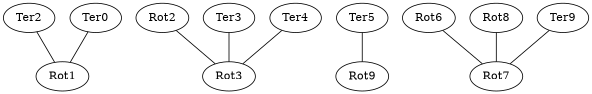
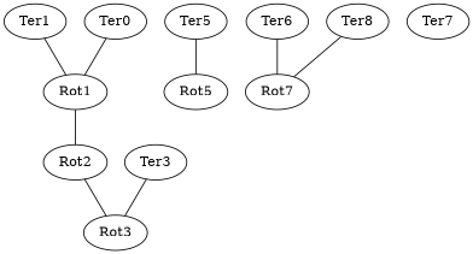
  strict graph {
-   Ter1 [label=Ter2]
+   Ter1
    Rot1
    Rot2
    Rot3
    n5 [label=Ter0]
    Ter3
-   Ter4
    Ter5
-   Rot5 [label=Rot9]
-   Rot6
+   Rot5
+   Rot6 [label=Ter6]
    Rot7
-   Ter8 [label=Rot8]
-   Ter9
+   Ter7
+   Ter8
    Ter1 -- Rot1
+   Rot1 -- Rot2
    Rot2 -- Rot3
    n5 -- Rot1
    Ter3 -- Rot3
-   Ter4 -- Rot3
    Ter5 -- Rot5
    Rot6 -- Rot7
    Ter8 -- Rot7
-   Ter9 -- Rot7
  }
